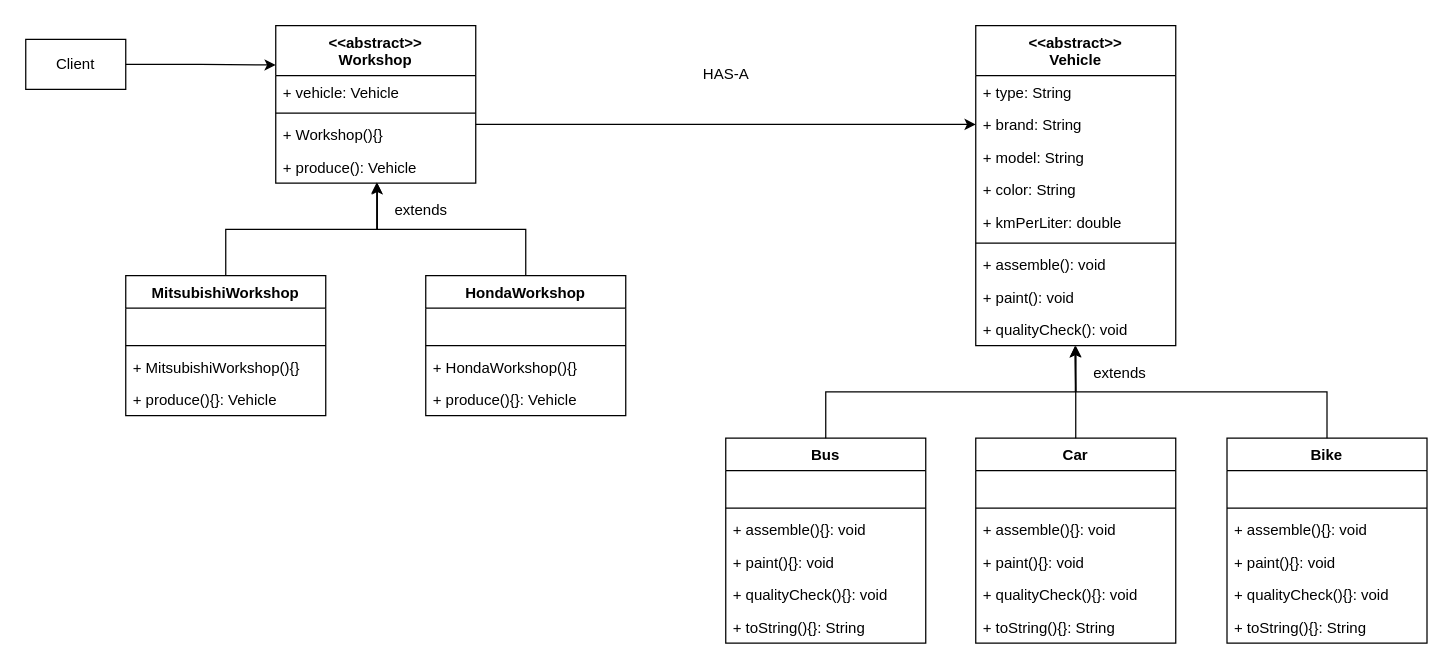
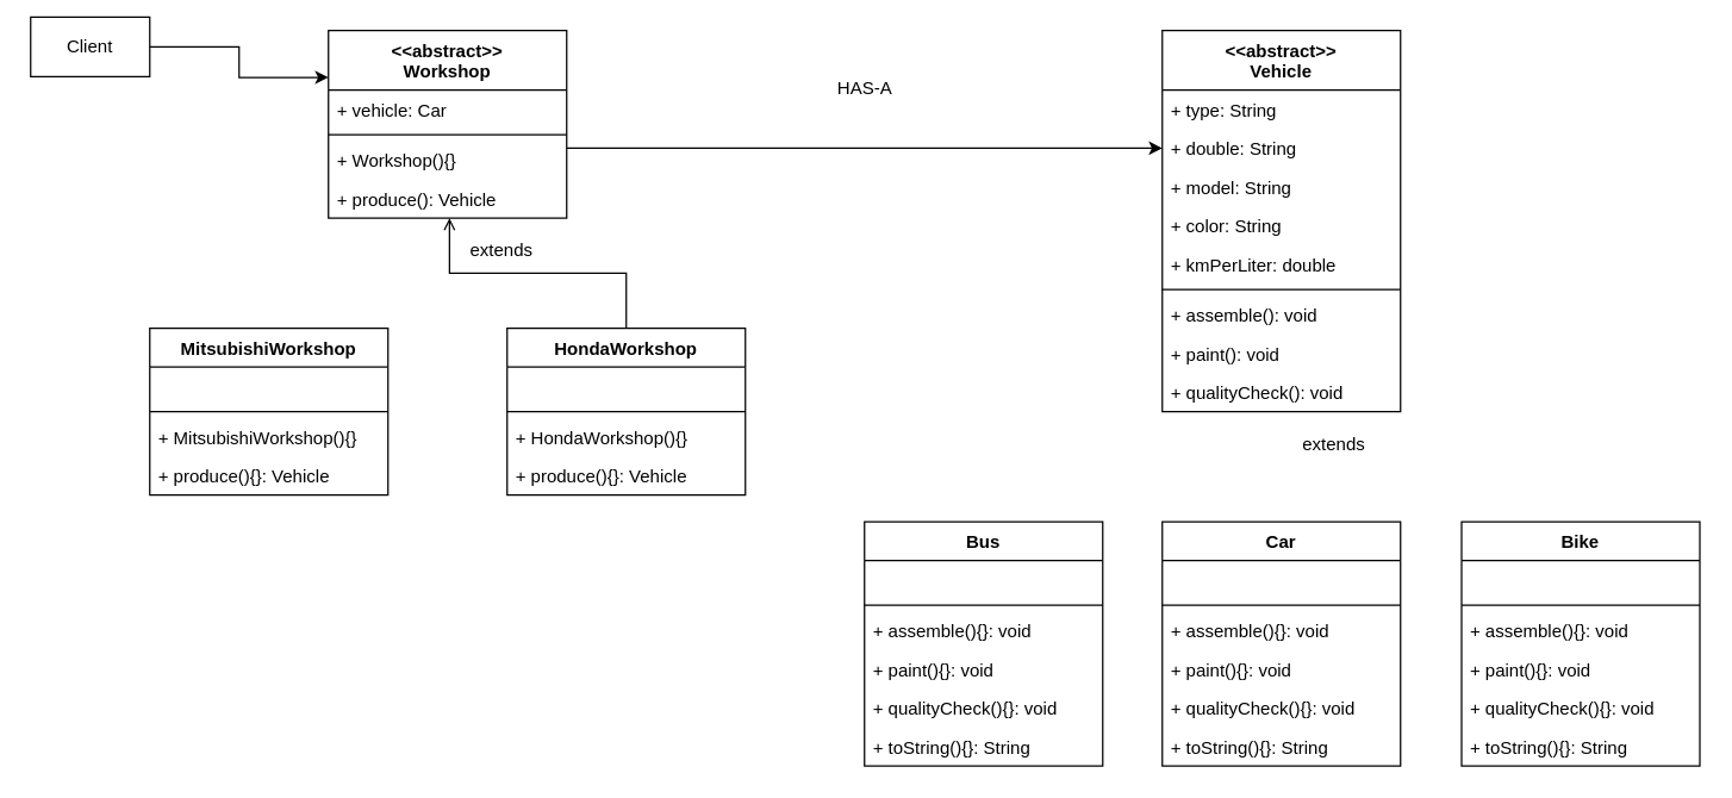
  <mxCell id="0" />
  <mxCell id="1" parent="0" />
  <mxCell id="2" value="&lt;&lt;abstract&gt;&gt;&#10;Vehicle" style="swimlane;fontStyle=1;align=center;verticalAlign=top;childLayout=stackLayout;horizontal=1;startSize=40;horizontalStack=0;resizeParent=1;resizeParentMax=0;resizeLast=0;collapsible=1;marginBottom=0;fillColor=none;" parent="1" vertex="1"><mxGeometry x="780" y="20" width="160" height="256" as="geometry" /></mxCell>
  <mxCell id="3" value="+ type: String" style="text;fillColor=none;align=left;verticalAlign=top;spacingLeft=4;spacingRight=4;overflow=hidden;rotatable=0;points=[[0,0.5],[1,0.5]];portConstraint=eastwest;" parent="2" vertex="1"><mxGeometry y="40" width="160" height="26" as="geometry" /></mxCell>
- <mxCell id="4" value="+ brand: String" style="text;fillColor=none;align=left;verticalAlign=top;spacingLeft=4;spacingRight=4;overflow=hidden;rotatable=0;points=[[0,0.5],[1,0.5]];portConstraint=eastwest;" parent="2" vertex="1"><mxGeometry y="66" width="160" height="26" as="geometry" /></mxCell>
+ <mxCell id="4" value="+ double: String" style="text;fillColor=none;align=left;verticalAlign=top;spacingLeft=4;spacingRight=4;overflow=hidden;rotatable=0;points=[[0,0.5],[1,0.5]];portConstraint=eastwest;" parent="2" vertex="1"><mxGeometry y="66" width="160" height="26" as="geometry" /></mxCell>
  <mxCell id="5" value="+ model: String" style="text;fillColor=none;align=left;verticalAlign=top;spacingLeft=4;spacingRight=4;overflow=hidden;rotatable=0;points=[[0,0.5],[1,0.5]];portConstraint=eastwest;" parent="2" vertex="1"><mxGeometry y="92" width="160" height="26" as="geometry" /></mxCell>
  <mxCell id="6" value="+ color: String" style="text;fillColor=none;align=left;verticalAlign=top;spacingLeft=4;spacingRight=4;overflow=hidden;rotatable=0;points=[[0,0.5],[1,0.5]];portConstraint=eastwest;" parent="2" vertex="1"><mxGeometry y="118" width="160" height="26" as="geometry" /></mxCell>
  <mxCell id="7" value="+ kmPerLiter: double" style="text;fillColor=none;align=left;verticalAlign=top;spacingLeft=4;spacingRight=4;overflow=hidden;rotatable=0;points=[[0,0.5],[1,0.5]];portConstraint=eastwest;" parent="2" vertex="1"><mxGeometry y="144" width="160" height="26" as="geometry" /></mxCell>
  <mxCell id="8" value="" style="line;strokeWidth=1;fillColor=none;align=left;verticalAlign=middle;spacingTop=-1;spacingLeft=3;spacingRight=3;rotatable=0;labelPosition=right;points=[];portConstraint=eastwest;" parent="2" vertex="1"><mxGeometry y="170" width="160" height="8" as="geometry" /></mxCell>
  <mxCell id="9" value="+ assemble(): void" style="text;fillColor=none;align=left;verticalAlign=top;spacingLeft=4;spacingRight=4;overflow=hidden;rotatable=0;points=[[0,0.5],[1,0.5]];portConstraint=eastwest;" parent="2" vertex="1"><mxGeometry y="178" width="160" height="26" as="geometry" /></mxCell>
  <mxCell id="10" value="+ paint(): void" style="text;fillColor=none;align=left;verticalAlign=top;spacingLeft=4;spacingRight=4;overflow=hidden;rotatable=0;points=[[0,0.5],[1,0.5]];portConstraint=eastwest;" parent="2" vertex="1"><mxGeometry y="204" width="160" height="26" as="geometry" /></mxCell>
  <mxCell id="11" value="+ qualityCheck(): void" style="text;fillColor=none;align=left;verticalAlign=top;spacingLeft=4;spacingRight=4;overflow=hidden;rotatable=0;points=[[0,0.5],[1,0.5]];portConstraint=eastwest;" parent="2" vertex="1"><mxGeometry y="230" width="160" height="26" as="geometry" /></mxCell>
  <mxCell id="12" style="edgeStyle=orthogonalEdgeStyle;rounded=0;orthogonalLoop=1;jettySize=auto;html=1;entryX=0;entryY=0.5;entryDx=0;entryDy=0;fillColor=none;" parent="1" source="13" target="4" edge="1"><mxGeometry relative="1" as="geometry"><Array as="points"><mxPoint x="510" y="99" /><mxPoint x="510" y="99" /></Array></mxGeometry></mxCell>
  <mxCell id="13" value="&lt;&lt;abstract&gt;&gt;&#10;Workshop" style="swimlane;fontStyle=1;align=center;verticalAlign=top;childLayout=stackLayout;horizontal=1;startSize=40;horizontalStack=0;resizeParent=1;resizeParentMax=0;resizeLast=0;collapsible=1;marginBottom=0;fillColor=none;" parent="1" vertex="1"><mxGeometry x="220" y="20" width="160" height="126" as="geometry" /></mxCell>
- <mxCell id="14" value="+ vehicle: Vehicle" style="text;fillColor=none;align=left;verticalAlign=top;spacingLeft=4;spacingRight=4;overflow=hidden;rotatable=0;points=[[0,0.5],[1,0.5]];portConstraint=eastwest;" parent="13" vertex="1"><mxGeometry y="40" width="160" height="26" as="geometry" /></mxCell>
+ <mxCell id="14" value="+ vehicle: Car" style="text;fillColor=none;align=left;verticalAlign=top;spacingLeft=4;spacingRight=4;overflow=hidden;rotatable=0;points=[[0,0.5],[1,0.5]];portConstraint=eastwest;" parent="13" vertex="1"><mxGeometry y="40" width="160" height="26" as="geometry" /></mxCell>
  <mxCell id="15" value="" style="line;strokeWidth=1;fillColor=none;align=left;verticalAlign=middle;spacingTop=-1;spacingLeft=3;spacingRight=3;rotatable=0;labelPosition=right;points=[];portConstraint=eastwest;" parent="13" vertex="1"><mxGeometry y="66" width="160" height="8" as="geometry" /></mxCell>
  <mxCell id="16" value="+ Workshop(){}" style="text;fillColor=none;align=left;verticalAlign=top;spacingLeft=4;spacingRight=4;overflow=hidden;rotatable=0;points=[[0,0.5],[1,0.5]];portConstraint=eastwest;" parent="13" vertex="1"><mxGeometry y="74" width="160" height="26" as="geometry" /></mxCell>
  <mxCell id="17" value="+ produce(): Vehicle" style="text;fillColor=none;align=left;verticalAlign=top;spacingLeft=4;spacingRight=4;overflow=hidden;rotatable=0;points=[[0,0.5],[1,0.5]];portConstraint=eastwest;" parent="13" vertex="1"><mxGeometry y="100" width="160" height="26" as="geometry" /></mxCell>
- <mxCell id="18" style="edgeStyle=orthogonalEdgeStyle;rounded=0;orthogonalLoop=1;jettySize=auto;html=1;entryX=0.505;entryY=0.979;entryDx=0;entryDy=0;entryPerimeter=0;fillColor=none;" parent="1" source="19" target="17" edge="1"><mxGeometry relative="1" as="geometry" /></mxCell>
  <mxCell id="19" value="MitsubishiWorkshop" style="swimlane;fontStyle=1;align=center;verticalAlign=top;childLayout=stackLayout;horizontal=1;startSize=26;horizontalStack=0;resizeParent=1;resizeParentMax=0;resizeLast=0;collapsible=1;marginBottom=0;fillColor=none;" parent="1" vertex="1"><mxGeometry x="100" y="220" width="160" height="112" as="geometry" /></mxCell>
  <mxCell id="20" value=" " style="text;fillColor=none;align=left;verticalAlign=top;spacingLeft=4;spacingRight=4;overflow=hidden;rotatable=0;points=[[0,0.5],[1,0.5]];portConstraint=eastwest;" parent="19" vertex="1"><mxGeometry y="26" width="160" height="26" as="geometry" /></mxCell>
  <mxCell id="21" value="" style="line;strokeWidth=1;fillColor=none;align=left;verticalAlign=middle;spacingTop=-1;spacingLeft=3;spacingRight=3;rotatable=0;labelPosition=right;points=[];portConstraint=eastwest;" parent="19" vertex="1"><mxGeometry y="52" width="160" height="8" as="geometry" /></mxCell>
  <mxCell id="22" value="+ MitsubishiWorkshop(){}" style="text;fillColor=none;align=left;verticalAlign=top;spacingLeft=4;spacingRight=4;overflow=hidden;rotatable=0;points=[[0,0.5],[1,0.5]];portConstraint=eastwest;" parent="19" vertex="1"><mxGeometry y="60" width="160" height="26" as="geometry" /></mxCell>
  <mxCell id="23" value="+ produce(){}: Vehicle" style="text;fillColor=none;align=left;verticalAlign=top;spacingLeft=4;spacingRight=4;overflow=hidden;rotatable=0;points=[[0,0.5],[1,0.5]];portConstraint=eastwest;" parent="19" vertex="1"><mxGeometry y="86" width="160" height="26" as="geometry" /></mxCell>
- <mxCell id="24" style="edgeStyle=orthogonalEdgeStyle;rounded=0;orthogonalLoop=1;jettySize=auto;html=1;entryX=0.508;entryY=1;entryDx=0;entryDy=0;entryPerimeter=0;fillColor=none;" parent="1" source="25" target="17" edge="1"><mxGeometry relative="1" as="geometry" /></mxCell>
+ <mxCell id="24" style="edgeStyle=orthogonalEdgeStyle;rounded=0;orthogonalLoop=1;jettySize=auto;html=1;entryX=0.508;entryY=1;entryDx=0;entryDy=0;entryPerimeter=0;fillColor=none;endArrow=open;" parent="1" source="25" target="17" edge="1"><mxGeometry relative="1" as="geometry" /></mxCell>
  <mxCell id="25" value="HondaWorkshop" style="swimlane;fontStyle=1;align=center;verticalAlign=top;childLayout=stackLayout;horizontal=1;startSize=26;horizontalStack=0;resizeParent=1;resizeParentMax=0;resizeLast=0;collapsible=1;marginBottom=0;fillColor=none;" parent="1" vertex="1"><mxGeometry x="340" y="220" width="160" height="112" as="geometry" /></mxCell>
  <mxCell id="26" value=" " style="text;fillColor=none;align=left;verticalAlign=top;spacingLeft=4;spacingRight=4;overflow=hidden;rotatable=0;points=[[0,0.5],[1,0.5]];portConstraint=eastwest;" parent="25" vertex="1"><mxGeometry y="26" width="160" height="26" as="geometry" /></mxCell>
  <mxCell id="27" value="" style="line;strokeWidth=1;fillColor=none;align=left;verticalAlign=middle;spacingTop=-1;spacingLeft=3;spacingRight=3;rotatable=0;labelPosition=right;points=[];portConstraint=eastwest;" parent="25" vertex="1"><mxGeometry y="52" width="160" height="8" as="geometry" /></mxCell>
  <mxCell id="28" value="+ HondaWorkshop(){}" style="text;fillColor=none;align=left;verticalAlign=top;spacingLeft=4;spacingRight=4;overflow=hidden;rotatable=0;points=[[0,0.5],[1,0.5]];portConstraint=eastwest;" parent="25" vertex="1"><mxGeometry y="60" width="160" height="26" as="geometry" /></mxCell>
  <mxCell id="29" value="+ produce(){}: Vehicle" style="text;fillColor=none;align=left;verticalAlign=top;spacingLeft=4;spacingRight=4;overflow=hidden;rotatable=0;points=[[0,0.5],[1,0.5]];portConstraint=eastwest;" parent="25" vertex="1"><mxGeometry y="86" width="160" height="26" as="geometry" /></mxCell>
- <mxCell id="30" style="edgeStyle=orthogonalEdgeStyle;rounded=0;orthogonalLoop=1;jettySize=auto;html=1;entryX=0.498;entryY=1.013;entryDx=0;entryDy=0;entryPerimeter=0;fillColor=none;" parent="1" source="31" target="11" edge="1"><mxGeometry relative="1" as="geometry" /></mxCell>
  <mxCell id="31" value="Bus" style="swimlane;fontStyle=1;align=center;verticalAlign=top;childLayout=stackLayout;horizontal=1;startSize=26;horizontalStack=0;resizeParent=1;resizeParentMax=0;resizeLast=0;collapsible=1;marginBottom=0;fillColor=none;" parent="1" vertex="1"><mxGeometry x="580" y="350" width="160" height="164" as="geometry" /></mxCell>
  <mxCell id="32" value=" " style="text;fillColor=none;align=left;verticalAlign=top;spacingLeft=4;spacingRight=4;overflow=hidden;rotatable=0;points=[[0,0.5],[1,0.5]];portConstraint=eastwest;" parent="31" vertex="1"><mxGeometry y="26" width="160" height="26" as="geometry" /></mxCell>
  <mxCell id="33" value="" style="line;strokeWidth=1;fillColor=none;align=left;verticalAlign=middle;spacingTop=-1;spacingLeft=3;spacingRight=3;rotatable=0;labelPosition=right;points=[];portConstraint=eastwest;" parent="31" vertex="1"><mxGeometry y="52" width="160" height="8" as="geometry" /></mxCell>
  <mxCell id="34" value="+ assemble(){}: void" style="text;fillColor=none;align=left;verticalAlign=top;spacingLeft=4;spacingRight=4;overflow=hidden;rotatable=0;points=[[0,0.5],[1,0.5]];portConstraint=eastwest;" parent="31" vertex="1"><mxGeometry y="60" width="160" height="26" as="geometry" /></mxCell>
  <mxCell id="35" value="+ paint(){}: void" style="text;fillColor=none;align=left;verticalAlign=top;spacingLeft=4;spacingRight=4;overflow=hidden;rotatable=0;points=[[0,0.5],[1,0.5]];portConstraint=eastwest;" parent="31" vertex="1"><mxGeometry y="86" width="160" height="26" as="geometry" /></mxCell>
  <mxCell id="36" value="+ qualityCheck(){}: void" style="text;fillColor=none;align=left;verticalAlign=top;spacingLeft=4;spacingRight=4;overflow=hidden;rotatable=0;points=[[0,0.5],[1,0.5]];portConstraint=eastwest;" parent="31" vertex="1"><mxGeometry y="112" width="160" height="26" as="geometry" /></mxCell>
  <mxCell id="37" value="+ toString(){}: String" style="text;fillColor=none;align=left;verticalAlign=top;spacingLeft=4;spacingRight=4;overflow=hidden;rotatable=0;points=[[0,0.5],[1,0.5]];portConstraint=eastwest;" parent="31" vertex="1"><mxGeometry y="138" width="160" height="26" as="geometry" /></mxCell>
- <mxCell id="38" style="edgeStyle=orthogonalEdgeStyle;rounded=0;orthogonalLoop=1;jettySize=auto;html=1;entryX=0.496;entryY=1.013;entryDx=0;entryDy=0;entryPerimeter=0;fillColor=none;" parent="1" source="39" target="11" edge="1"><mxGeometry relative="1" as="geometry" /></mxCell>
  <mxCell id="39" value="Car" style="swimlane;fontStyle=1;align=center;verticalAlign=top;childLayout=stackLayout;horizontal=1;startSize=26;horizontalStack=0;resizeParent=1;resizeParentMax=0;resizeLast=0;collapsible=1;marginBottom=0;fillColor=none;" parent="1" vertex="1"><mxGeometry x="780" y="350" width="160" height="164" as="geometry" /></mxCell>
  <mxCell id="40" value=" " style="text;fillColor=none;align=left;verticalAlign=top;spacingLeft=4;spacingRight=4;overflow=hidden;rotatable=0;points=[[0,0.5],[1,0.5]];portConstraint=eastwest;" parent="39" vertex="1"><mxGeometry y="26" width="160" height="26" as="geometry" /></mxCell>
  <mxCell id="41" value="" style="line;strokeWidth=1;fillColor=none;align=left;verticalAlign=middle;spacingTop=-1;spacingLeft=3;spacingRight=3;rotatable=0;labelPosition=right;points=[];portConstraint=eastwest;" parent="39" vertex="1"><mxGeometry y="52" width="160" height="8" as="geometry" /></mxCell>
  <mxCell id="42" value="+ assemble(){}: void" style="text;fillColor=none;align=left;verticalAlign=top;spacingLeft=4;spacingRight=4;overflow=hidden;rotatable=0;points=[[0,0.5],[1,0.5]];portConstraint=eastwest;" parent="39" vertex="1"><mxGeometry y="60" width="160" height="26" as="geometry" /></mxCell>
  <mxCell id="43" value="+ paint(){}: void" style="text;fillColor=none;align=left;verticalAlign=top;spacingLeft=4;spacingRight=4;overflow=hidden;rotatable=0;points=[[0,0.5],[1,0.5]];portConstraint=eastwest;" parent="39" vertex="1"><mxGeometry y="86" width="160" height="26" as="geometry" /></mxCell>
  <mxCell id="44" value="+ qualityCheck(){}: void" style="text;fillColor=none;align=left;verticalAlign=top;spacingLeft=4;spacingRight=4;overflow=hidden;rotatable=0;points=[[0,0.5],[1,0.5]];portConstraint=eastwest;" parent="39" vertex="1"><mxGeometry y="112" width="160" height="26" as="geometry" /></mxCell>
  <mxCell id="45" value="+ toString(){}: String" style="text;fillColor=none;align=left;verticalAlign=top;spacingLeft=4;spacingRight=4;overflow=hidden;rotatable=0;points=[[0,0.5],[1,0.5]];portConstraint=eastwest;" parent="39" vertex="1"><mxGeometry y="138" width="160" height="26" as="geometry" /></mxCell>
- <mxCell id="46" style="edgeStyle=orthogonalEdgeStyle;rounded=0;orthogonalLoop=1;jettySize=auto;html=1;entryX=0.501;entryY=1.013;entryDx=0;entryDy=0;entryPerimeter=0;fillColor=none;" parent="1" source="47" target="11" edge="1"><mxGeometry relative="1" as="geometry" /></mxCell>
  <mxCell id="47" value="Bike" style="swimlane;fontStyle=1;align=center;verticalAlign=top;childLayout=stackLayout;horizontal=1;startSize=26;horizontalStack=0;resizeParent=1;resizeParentMax=0;resizeLast=0;collapsible=1;marginBottom=0;fillColor=none;" parent="1" vertex="1"><mxGeometry x="981" y="350" width="160" height="164" as="geometry" /></mxCell>
  <mxCell id="48" value=" " style="text;fillColor=none;align=left;verticalAlign=top;spacingLeft=4;spacingRight=4;overflow=hidden;rotatable=0;points=[[0,0.5],[1,0.5]];portConstraint=eastwest;" parent="47" vertex="1"><mxGeometry y="26" width="160" height="26" as="geometry" /></mxCell>
  <mxCell id="49" value="" style="line;strokeWidth=1;fillColor=none;align=left;verticalAlign=middle;spacingTop=-1;spacingLeft=3;spacingRight=3;rotatable=0;labelPosition=right;points=[];portConstraint=eastwest;" parent="47" vertex="1"><mxGeometry y="52" width="160" height="8" as="geometry" /></mxCell>
  <mxCell id="50" value="+ assemble(){}: void" style="text;fillColor=none;align=left;verticalAlign=top;spacingLeft=4;spacingRight=4;overflow=hidden;rotatable=0;points=[[0,0.5],[1,0.5]];portConstraint=eastwest;" parent="47" vertex="1"><mxGeometry y="60" width="160" height="26" as="geometry" /></mxCell>
  <mxCell id="51" value="+ paint(){}: void" style="text;fillColor=none;align=left;verticalAlign=top;spacingLeft=4;spacingRight=4;overflow=hidden;rotatable=0;points=[[0,0.5],[1,0.5]];portConstraint=eastwest;" parent="47" vertex="1"><mxGeometry y="86" width="160" height="26" as="geometry" /></mxCell>
  <mxCell id="52" value="+ qualityCheck(){}: void" style="text;fillColor=none;align=left;verticalAlign=top;spacingLeft=4;spacingRight=4;overflow=hidden;rotatable=0;points=[[0,0.5],[1,0.5]];portConstraint=eastwest;" parent="47" vertex="1"><mxGeometry y="112" width="160" height="26" as="geometry" /></mxCell>
  <mxCell id="53" value="+ toString(){}: String" style="text;fillColor=none;align=left;verticalAlign=top;spacingLeft=4;spacingRight=4;overflow=hidden;rotatable=0;points=[[0,0.5],[1,0.5]];portConstraint=eastwest;" parent="47" vertex="1"><mxGeometry y="138" width="160" height="26" as="geometry" /></mxCell>
  <mxCell id="54" value="extends" style="text;html=1;align=center;verticalAlign=middle;resizable=0;points=[];autosize=1;fillColor=none;" parent="1" vertex="1"><mxGeometry x="860" y="283" width="70" height="30" as="geometry" /></mxCell>
  <mxCell id="55" value="extends" style="text;html=1;align=center;verticalAlign=middle;resizable=0;points=[];autosize=1;fillColor=none;" parent="1" vertex="1"><mxGeometry x="301" y="153" width="70" height="30" as="geometry" /></mxCell>
  <mxCell id="56" value="HAS-A" style="text;html=1;align=center;verticalAlign=middle;resizable=0;points=[];autosize=1;fillColor=none;" parent="1" vertex="1"><mxGeometry x="550" y="44" width="60" height="30" as="geometry" /></mxCell>
  <mxCell id="57" style="edgeStyle=orthogonalEdgeStyle;rounded=0;orthogonalLoop=1;jettySize=auto;html=1;entryX=0;entryY=0.25;entryDx=0;entryDy=0;fillColor=none;" parent="1" source="58" target="13" edge="1"><mxGeometry relative="1" as="geometry" /></mxCell>
- <mxCell id="58" value="Client" style="whiteSpace=wrap;html=1;fillColor=none;" parent="1" vertex="1"><mxGeometry x="20" y="31" width="80" height="40" as="geometry" /></mxCell>
+ <mxCell id="58" value="Client" style="whiteSpace=wrap;html=1;fillColor=none;" parent="1" vertex="1"><mxGeometry x="20" y="11" width="80" height="40" as="geometry" /></mxCell>
